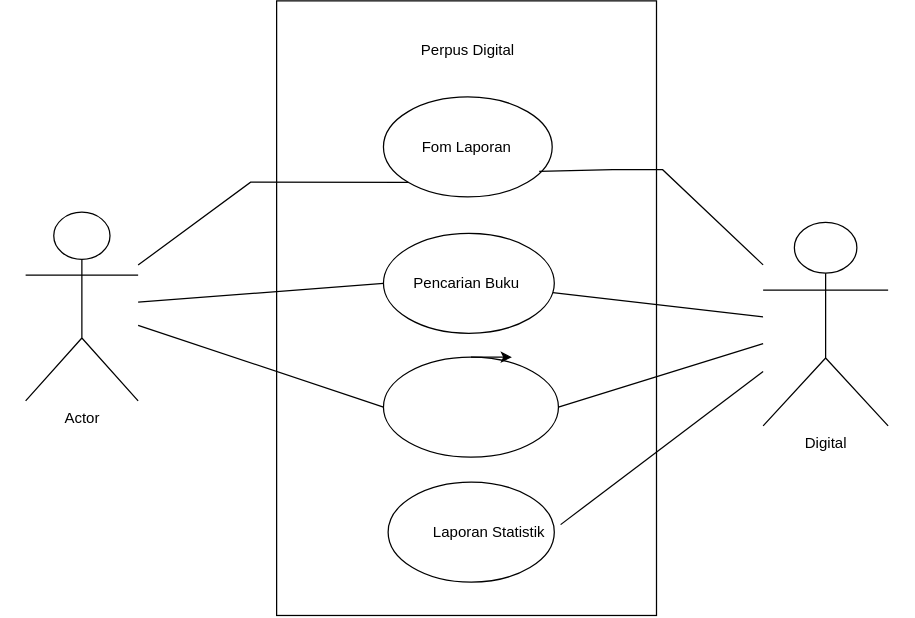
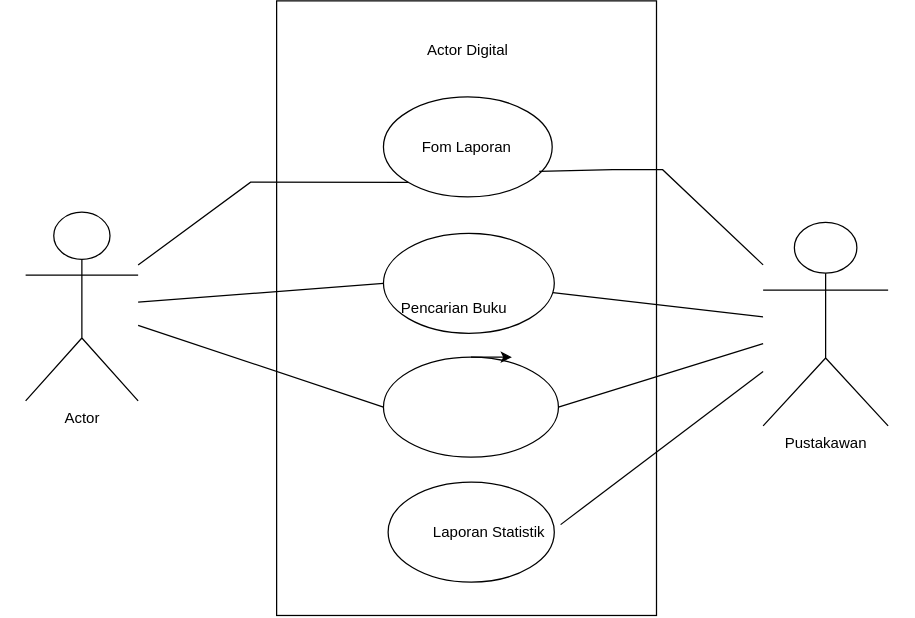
  <mxCell id="0" />
  <mxCell id="1" parent="0" />
  <mxCell id="2" value="" style="rounded=0;whiteSpace=wrap;html=1;rotation=90;" vertex="1" parent="1"><mxGeometry x="126.91" y="88.89" width="491.68" height="303.9" as="geometry" /></mxCell>
- <mxCell id="3" value="Perpus Digital&lt;br&gt;" style="text;html=1;strokeColor=none;fillColor=none;align=center;verticalAlign=middle;whiteSpace=wrap;rounded=0;" vertex="1" parent="1"><mxGeometry x="333.76" y="20" width="80" height="30" as="geometry" /></mxCell>
+ <mxCell id="3" value="Actor Digital&lt;br&gt;" style="text;html=1;strokeColor=none;fillColor=none;align=center;verticalAlign=middle;whiteSpace=wrap;rounded=0;" vertex="1" parent="1"><mxGeometry x="333.76" y="20" width="80" height="30" as="geometry" /></mxCell>
  <mxCell id="4" value="" style="ellipse;whiteSpace=wrap;html=1;" vertex="1" parent="1"><mxGeometry x="306.26" y="71.88" width="135" height="80" as="geometry" /></mxCell>
  <mxCell id="5" value="Fom Laporan" style="text;html=1;strokeColor=none;fillColor=none;align=center;verticalAlign=middle;whiteSpace=wrap;rounded=0;" vertex="1" parent="1"><mxGeometry x="314.63" y="96.88" width="116.24" height="30" as="geometry" /></mxCell>
  <mxCell id="6" value="" style="ellipse;whiteSpace=wrap;html=1;" vertex="1" parent="1"><mxGeometry x="306.26" y="180.94" width="136.68" height="80" as="geometry" /></mxCell>
- <mxCell id="7" value="Pencarian Buku" style="text;html=1;strokeColor=none;fillColor=none;align=center;verticalAlign=middle;whiteSpace=wrap;rounded=0;" vertex="1" parent="1"><mxGeometry x="327.75" y="205.94" width="90" height="30" as="geometry" /></mxCell>
+ <mxCell id="7" value="Pencarian Buku" style="text;html=1;strokeColor=none;fillColor=none;align=center;verticalAlign=middle;whiteSpace=wrap;rounded=0;" vertex="1" parent="1"><mxGeometry x="317.75" y="225.94" width="90" height="30" as="geometry" /></mxCell>
  <mxCell id="8" value="" style="ellipse;whiteSpace=wrap;html=1;" vertex="1" parent="1"><mxGeometry x="306.26" y="280" width="140" height="80" as="geometry" /></mxCell>
  <mxCell id="9" value="" style="ellipse;whiteSpace=wrap;html=1;" vertex="1" parent="1"><mxGeometry x="310" y="380" width="132.94" height="80" as="geometry" /></mxCell>
  <mxCell id="10" value="Laporan Statistik" style="text;html=1;strokeColor=none;fillColor=none;align=center;verticalAlign=middle;whiteSpace=wrap;rounded=0;" vertex="1" parent="1"><mxGeometry x="342.08" y="405" width="98.37" height="30" as="geometry" /></mxCell>
  <mxCell id="11" value="Actor" style="shape=umlActor;verticalLabelPosition=bottom;verticalAlign=top;html=1;outlineConnect=0;" vertex="1" parent="1"><mxGeometry x="20" y="164.06" width="90" height="150.94" as="geometry" /></mxCell>
  <mxCell id="12" value="" style="endArrow=none;html=1;rounded=0;entryX=0;entryY=1;entryDx=0;entryDy=0;" edge="1" parent="1" source="11" target="4"><mxGeometry width="50" height="50" relative="1" as="geometry"><mxPoint x="360" y="290" as="sourcePoint" /><mxPoint x="410" y="240" as="targetPoint" /><Array as="points"><mxPoint x="200" y="140" /></Array></mxGeometry></mxCell>
- <mxCell id="13" value="Digital&lt;br&gt;" style="shape=umlActor;verticalLabelPosition=bottom;verticalAlign=top;html=1;outlineConnect=0;" vertex="1" parent="1"><mxGeometry x="610" y="172.18" width="100" height="162.82" as="geometry" /></mxCell>
+ <mxCell id="13" value="Pustakawan&lt;br&gt;" style="shape=umlActor;verticalLabelPosition=bottom;verticalAlign=top;html=1;outlineConnect=0;" vertex="1" parent="1"><mxGeometry x="610" y="172.18" width="100" height="162.82" as="geometry" /></mxCell>
  <mxCell id="14" style="edgeStyle=orthogonalEdgeStyle;rounded=0;orthogonalLoop=1;jettySize=auto;html=1;exitX=0.5;exitY=0;exitDx=0;exitDy=0;entryX=0.734;entryY=0;entryDx=0;entryDy=0;entryPerimeter=0;" edge="1" parent="1" source="8" target="8"><mxGeometry relative="1" as="geometry" /></mxCell>
  <mxCell id="15" value="" style="endArrow=none;html=1;rounded=0;" edge="1" parent="1" target="13"><mxGeometry width="50" height="50" relative="1" as="geometry"><mxPoint x="430.874" y="131.414" as="sourcePoint" /><mxPoint x="597.93" y="205.944" as="targetPoint" /><Array as="points"><mxPoint x="489.62" y="130.07" /><mxPoint x="529.62" y="130.07" /></Array></mxGeometry></mxCell>
  <mxCell id="16" value="" style="endArrow=none;html=1;rounded=0;entryX=0;entryY=0.5;entryDx=0;entryDy=0;" edge="1" parent="1" source="11" target="6"><mxGeometry width="50" height="50" relative="1" as="geometry"><mxPoint x="360" y="290" as="sourcePoint" /><mxPoint x="300" y="240" as="targetPoint" /></mxGeometry></mxCell>
  <mxCell id="17" value="" style="endArrow=none;html=1;rounded=0;" edge="1" parent="1" source="6" target="13"><mxGeometry width="50" height="50" relative="1" as="geometry"><mxPoint x="360" y="290" as="sourcePoint" /><mxPoint x="600" y="240" as="targetPoint" /></mxGeometry></mxCell>
  <mxCell id="18" value="" style="endArrow=none;html=1;rounded=0;entryX=0;entryY=0.5;entryDx=0;entryDy=0;" edge="1" parent="1" source="11" target="8"><mxGeometry width="50" height="50" relative="1" as="geometry"><mxPoint x="360" y="290" as="sourcePoint" /><mxPoint x="410" y="240" as="targetPoint" /></mxGeometry></mxCell>
  <mxCell id="19" value="" style="endArrow=none;html=1;rounded=0;exitX=1;exitY=0.5;exitDx=0;exitDy=0;" edge="1" parent="1" source="8" target="13"><mxGeometry width="50" height="50" relative="1" as="geometry"><mxPoint x="360" y="290" as="sourcePoint" /><mxPoint x="410" y="240" as="targetPoint" /></mxGeometry></mxCell>
  <mxCell id="20" value="" style="endArrow=none;html=1;rounded=0;exitX=1.038;exitY=0.425;exitDx=0;exitDy=0;exitPerimeter=0;" edge="1" parent="1" source="9" target="13"><mxGeometry width="50" height="50" relative="1" as="geometry"><mxPoint x="360" y="290" as="sourcePoint" /><mxPoint x="590" y="300" as="targetPoint" /></mxGeometry></mxCell>
